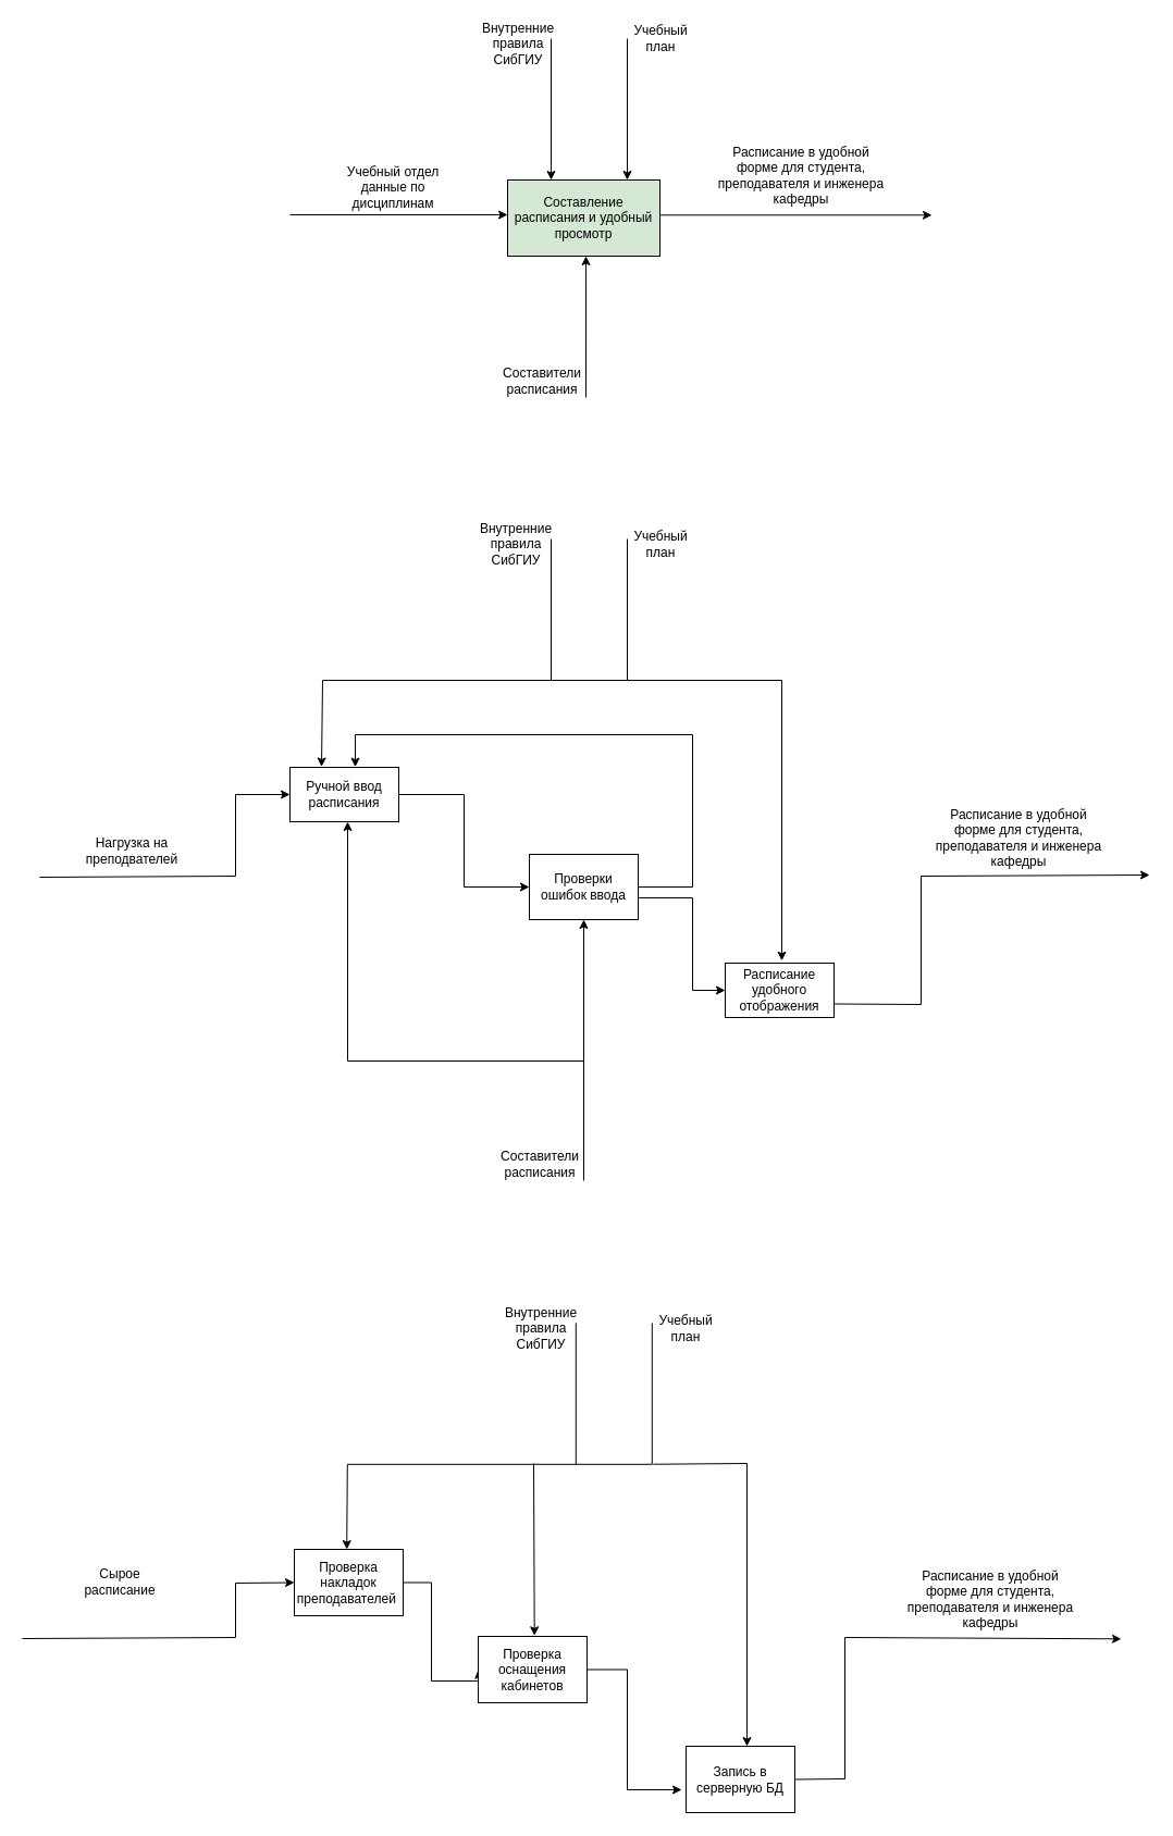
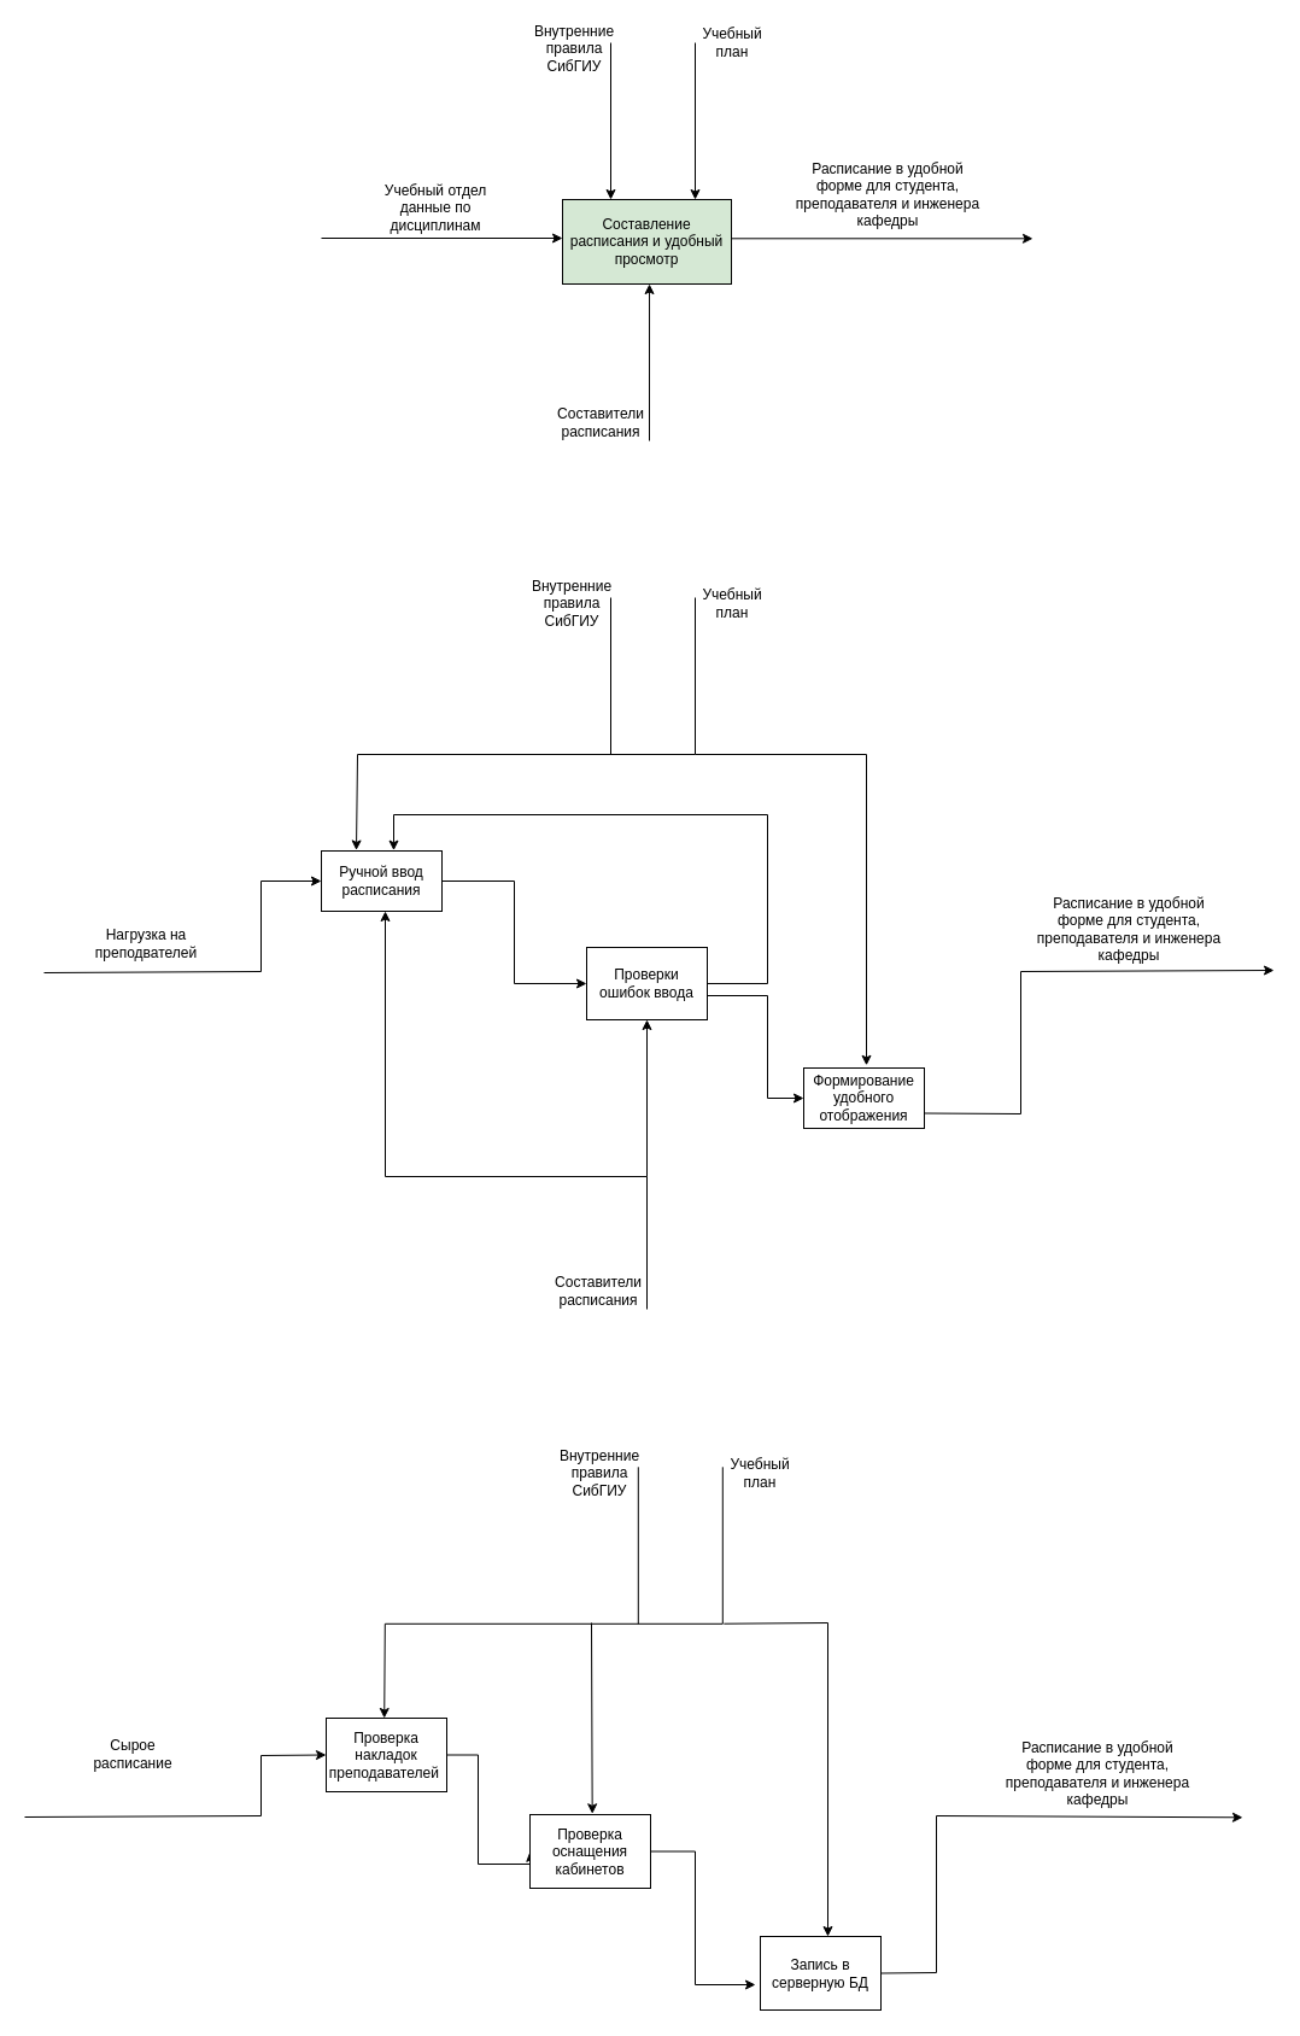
  <mxCell id="0" />
  <mxCell id="1" parent="0" />
  <mxCell id="2" value="Составление расписания и удобный просмотр" style="rounded=0;whiteSpace=wrap;html=1;fillColor=#d5e8d4;" parent="1" vertex="1"><mxGeometry x="466" y="165" width="140" height="70" as="geometry" /></mxCell>
  <mxCell id="3" value="" style="endArrow=classic;html=1;rounded=0;" parent="1" edge="1"><mxGeometry width="50" height="50" relative="1" as="geometry"><mxPoint x="266" y="197" as="sourcePoint" /><mxPoint x="466" y="197" as="targetPoint" /></mxGeometry></mxCell>
  <mxCell id="4" value="Учебный отдел данные по дисциплинам" style="text;strokeColor=none;align=center;fillColor=none;html=1;verticalAlign=middle;whiteSpace=wrap;rounded=0;" parent="1" vertex="1"><mxGeometry x="306" y="157" width="110" height="30" as="geometry" /></mxCell>
  <mxCell id="5" value="" style="endArrow=classic;html=1;rounded=0;" parent="1" edge="1"><mxGeometry width="50" height="50" relative="1" as="geometry"><mxPoint x="606" y="197.31" as="sourcePoint" /><mxPoint x="856" y="197.31" as="targetPoint" /></mxGeometry></mxCell>
  <mxCell id="6" value="Расписание в удобной форме для студента, преподавателя и инженера кафедры" style="text;strokeColor=none;align=center;fillColor=none;html=1;verticalAlign=middle;whiteSpace=wrap;rounded=0;" parent="1" vertex="1"><mxGeometry x="656" y="146" width="160" height="30" as="geometry" /></mxCell>
  <mxCell id="7" value="" style="endArrow=classic;html=1;rounded=0;" parent="1" edge="1"><mxGeometry width="50" height="50" relative="1" as="geometry"><mxPoint x="506" y="35" as="sourcePoint" /><mxPoint x="506" y="165" as="targetPoint" /></mxGeometry></mxCell>
  <mxCell id="8" value="Внутренние правила СибГИУ" style="text;strokeColor=none;align=center;fillColor=none;html=1;verticalAlign=middle;whiteSpace=wrap;rounded=0;" parent="1" vertex="1"><mxGeometry x="446" y="25" width="60" height="30" as="geometry" /></mxCell>
  <mxCell id="9" value="" style="endArrow=classic;html=1;rounded=0;" parent="1" edge="1"><mxGeometry width="50" height="50" relative="1" as="geometry"><mxPoint x="576" y="35" as="sourcePoint" /><mxPoint x="576" y="165" as="targetPoint" /></mxGeometry></mxCell>
  <mxCell id="10" value="Учебный план" style="text;strokeColor=none;align=center;fillColor=none;html=1;verticalAlign=middle;whiteSpace=wrap;rounded=0;" parent="1" vertex="1"><mxGeometry x="577" y="20" width="60" height="30" as="geometry" /></mxCell>
  <mxCell id="11" value="" style="endArrow=classic;html=1;rounded=0;entryX=0.286;entryY=1;entryDx=0;entryDy=0;entryPerimeter=0;" parent="1" edge="1"><mxGeometry width="50" height="50" relative="1" as="geometry"><mxPoint x="538" y="365" as="sourcePoint" /><mxPoint x="538.04" y="235" as="targetPoint" /></mxGeometry></mxCell>
  <mxCell id="12" value="Составители расписания" style="text;strokeColor=none;align=center;fillColor=none;html=1;verticalAlign=middle;whiteSpace=wrap;rounded=0;" parent="1" vertex="1"><mxGeometry x="468" y="335" width="60" height="30" as="geometry" /></mxCell>
  <mxCell id="13" value="" style="endArrow=classic;html=1;rounded=0;entryX=0;entryY=0.5;entryDx=0;entryDy=0;" parent="1" target="23" edge="1"><mxGeometry width="50" height="50" relative="1" as="geometry"><mxPoint x="36" y="806" as="sourcePoint" /><mxPoint x="236" y="806" as="targetPoint" /><Array as="points"><mxPoint x="216" y="805" /><mxPoint x="216" y="730" /></Array></mxGeometry></mxCell>
  <mxCell id="14" value="Нагрузка на преподвателей" style="text;strokeColor=none;align=center;fillColor=none;html=1;verticalAlign=middle;whiteSpace=wrap;rounded=0;" parent="1" vertex="1"><mxGeometry x="86" y="767" width="70" height="30" as="geometry" /></mxCell>
  <mxCell id="15" value="" style="endArrow=classic;html=1;rounded=0;exitX=1;exitY=0.75;exitDx=0;exitDy=0;" parent="1" source="27" edge="1"><mxGeometry width="50" height="50" relative="1" as="geometry"><mxPoint x="806" y="804" as="sourcePoint" /><mxPoint x="1056" y="804" as="targetPoint" /><Array as="points"><mxPoint x="846" y="923" /><mxPoint x="846" y="805" /></Array></mxGeometry></mxCell>
  <mxCell id="16" value="Расписание в удобной форме для студента, преподавателя и инженера кафедры" style="text;strokeColor=none;align=center;fillColor=none;html=1;verticalAlign=middle;whiteSpace=wrap;rounded=0;" parent="1" vertex="1"><mxGeometry x="856" y="755" width="160" height="30" as="geometry" /></mxCell>
  <mxCell id="17" value="Внутренние правила СибГИУ" style="text;strokeColor=none;align=center;fillColor=none;html=1;verticalAlign=middle;whiteSpace=wrap;rounded=0;" parent="1" vertex="1"><mxGeometry x="444" y="485" width="60" height="30" as="geometry" /></mxCell>
  <mxCell id="18" value="" style="endArrow=classic;html=1;rounded=0;entryX=0.29;entryY=-0.011;entryDx=0;entryDy=0;entryPerimeter=0;" parent="1" target="23" edge="1"><mxGeometry width="50" height="50" relative="1" as="geometry"><mxPoint x="576" y="495" as="sourcePoint" /><mxPoint x="576" y="630" as="targetPoint" /><Array as="points"><mxPoint x="576" y="625" /><mxPoint x="296" y="625" /></Array></mxGeometry></mxCell>
  <mxCell id="19" value="Учебный план" style="text;strokeColor=none;align=center;fillColor=none;html=1;verticalAlign=middle;whiteSpace=wrap;rounded=0;" parent="1" vertex="1"><mxGeometry x="577" y="485" width="60" height="30" as="geometry" /></mxCell>
  <mxCell id="20" value="" style="endArrow=classic;html=1;rounded=0;" parent="1" edge="1"><mxGeometry width="50" height="50" relative="1" as="geometry"><mxPoint x="536" y="1085" as="sourcePoint" /><mxPoint x="319" y="755" as="targetPoint" /><Array as="points"><mxPoint x="536" y="975" /><mxPoint x="319" y="975" /></Array></mxGeometry></mxCell>
  <mxCell id="21" value="Составители расписания" style="text;strokeColor=none;align=center;fillColor=none;html=1;verticalAlign=middle;whiteSpace=wrap;rounded=0;" parent="1" vertex="1"><mxGeometry x="466" y="1055" width="60" height="30" as="geometry" /></mxCell>
  <mxCell id="22" style="edgeStyle=orthogonalEdgeStyle;rounded=0;orthogonalLoop=1;jettySize=auto;html=1;entryX=0;entryY=0.5;entryDx=0;entryDy=0;" parent="1" source="23" target="26" edge="1"><mxGeometry relative="1" as="geometry" /></mxCell>
  <mxCell id="23" value="Ручной ввод расписания" style="rounded=0;whiteSpace=wrap;html=1;" parent="1" vertex="1"><mxGeometry x="266" y="705" width="100" height="50" as="geometry" /></mxCell>
  <mxCell id="24" style="edgeStyle=orthogonalEdgeStyle;rounded=0;orthogonalLoop=1;jettySize=auto;html=1;entryX=0.6;entryY=-0.007;entryDx=0;entryDy=0;entryPerimeter=0;" parent="1" source="26" target="23" edge="1"><mxGeometry relative="1" as="geometry"><Array as="points"><mxPoint x="636" y="815" /><mxPoint x="636" y="675" /><mxPoint x="326" y="675" /></Array></mxGeometry></mxCell>
  <mxCell id="25" style="edgeStyle=orthogonalEdgeStyle;rounded=0;orthogonalLoop=1;jettySize=auto;html=1;entryX=0;entryY=0.5;entryDx=0;entryDy=0;" parent="1" source="26" target="27" edge="1"><mxGeometry relative="1" as="geometry"><Array as="points"><mxPoint x="636" y="825" /><mxPoint x="636" y="910" /></Array><mxPoint x="636" y="915" as="targetPoint" /></mxGeometry></mxCell>
  <mxCell id="26" value="Проверки ошибок ввода" style="rounded=0;whiteSpace=wrap;html=1;" parent="1" vertex="1"><mxGeometry x="486" y="785" width="100" height="60" as="geometry" /></mxCell>
- <mxCell id="27" value="Расписание удобного отображения" style="rounded=0;whiteSpace=wrap;html=1;" parent="1" vertex="1"><mxGeometry x="666" y="885" width="100" height="50" as="geometry" /></mxCell>
+ <mxCell id="27" value="Формирование удобного отображения" style="rounded=0;whiteSpace=wrap;html=1;" parent="1" vertex="1"><mxGeometry x="666" y="885" width="100" height="50" as="geometry" /></mxCell>
  <mxCell id="28" value="" style="endArrow=classic;html=1;rounded=0;entryX=0.52;entryY=-0.044;entryDx=0;entryDy=0;entryPerimeter=0;" parent="1" target="27" edge="1"><mxGeometry width="50" height="50" relative="1" as="geometry"><mxPoint x="576" y="625" as="sourcePoint" /><mxPoint x="776" y="695" as="targetPoint" /><Array as="points"><mxPoint x="718" y="625" /></Array></mxGeometry></mxCell>
  <mxCell id="29" value="" style="endArrow=none;html=1;rounded=0;" parent="1" edge="1"><mxGeometry width="50" height="50" relative="1" as="geometry"><mxPoint x="506" y="625" as="sourcePoint" /><mxPoint x="506" y="495" as="targetPoint" /></mxGeometry></mxCell>
  <mxCell id="30" value="" style="endArrow=classic;html=1;rounded=0;entryX=0.5;entryY=1;entryDx=0;entryDy=0;" parent="1" target="26" edge="1"><mxGeometry width="50" height="50" relative="1" as="geometry"><mxPoint x="536" y="975" as="sourcePoint" /><mxPoint x="632" y="875" as="targetPoint" /></mxGeometry></mxCell>
  <mxCell id="31" value="" style="endArrow=classic;html=1;rounded=0;entryX=0;entryY=0.5;entryDx=0;entryDy=0;" parent="1" target="36" edge="1"><mxGeometry width="50" height="50" relative="1" as="geometry"><mxPoint x="20" y="1506" as="sourcePoint" /><mxPoint x="220" y="1506" as="targetPoint" /><Array as="points"><mxPoint x="216" y="1505" /><mxPoint x="216" y="1455" /></Array></mxGeometry></mxCell>
  <mxCell id="32" value="Сырое расписание" style="text;strokeColor=none;align=center;fillColor=none;html=1;verticalAlign=middle;whiteSpace=wrap;rounded=0;" parent="1" vertex="1"><mxGeometry x="80" y="1439" width="60" height="30" as="geometry" /></mxCell>
  <mxCell id="33" value="" style="endArrow=classic;html=1;rounded=0;exitX=1;exitY=0.5;exitDx=0;exitDy=0;" parent="1" source="39" edge="1"><mxGeometry width="50" height="50" relative="1" as="geometry"><mxPoint x="780" y="1506.31" as="sourcePoint" /><mxPoint x="1030" y="1506.31" as="targetPoint" /><Array as="points"><mxPoint x="776" y="1635" /><mxPoint x="776" y="1505" /></Array></mxGeometry></mxCell>
  <mxCell id="34" value="Расписание в удобной форме для студента, преподавателя и инженера кафедры" style="text;strokeColor=none;align=center;fillColor=none;html=1;verticalAlign=middle;whiteSpace=wrap;rounded=0;" parent="1" vertex="1"><mxGeometry x="830" y="1455" width="160" height="30" as="geometry" /></mxCell>
  <mxCell id="35" style="edgeStyle=orthogonalEdgeStyle;rounded=0;orthogonalLoop=1;jettySize=auto;html=1;entryX=0;entryY=0.5;entryDx=0;entryDy=0;" parent="1" source="36" target="38" edge="1"><mxGeometry relative="1" as="geometry"><mxPoint x="396" y="1545" as="targetPoint" /><Array as="points"><mxPoint x="396" y="1454" /><mxPoint x="396" y="1545" /><mxPoint x="440" y="1545" /><mxPoint x="440" y="1534" /></Array></mxGeometry></mxCell>
  <mxCell id="36" value="Проверка накладок преподавателей&amp;nbsp;" style="rounded=0;whiteSpace=wrap;html=1;" parent="1" vertex="1"><mxGeometry x="270" y="1424" width="100" height="61" as="geometry" /></mxCell>
  <mxCell id="37" style="edgeStyle=orthogonalEdgeStyle;rounded=0;orthogonalLoop=1;jettySize=auto;html=1;" parent="1" source="38" edge="1"><mxGeometry relative="1" as="geometry"><mxPoint x="626" y="1645" as="targetPoint" /><Array as="points"><mxPoint x="576" y="1534" /><mxPoint x="576" y="1645" /></Array></mxGeometry></mxCell>
  <mxCell id="38" value="Проверка оснащения кабинетов" style="rounded=0;whiteSpace=wrap;html=1;" parent="1" vertex="1"><mxGeometry x="439" y="1504" width="100" height="61" as="geometry" /></mxCell>
  <mxCell id="39" value="Запись в серверную БД" style="rounded=0;whiteSpace=wrap;html=1;" parent="1" vertex="1"><mxGeometry x="630" y="1605" width="100" height="61" as="geometry" /></mxCell>
  <mxCell id="40" value="Внутренние правила СибГИУ" style="text;strokeColor=none;align=center;fillColor=none;html=1;verticalAlign=middle;whiteSpace=wrap;rounded=0;" parent="1" vertex="1"><mxGeometry x="466.8" y="1205.8" width="60" height="30" as="geometry" /></mxCell>
  <mxCell id="41" value="" style="endArrow=classic;html=1;rounded=0;entryX=0.294;entryY=-0.036;entryDx=0;entryDy=0;entryPerimeter=0;" parent="1" edge="1"><mxGeometry width="50" height="50" relative="1" as="geometry"><mxPoint x="598.8" y="1215.8" as="sourcePoint" /><mxPoint x="318.2" y="1424" as="targetPoint" /><Array as="points"><mxPoint x="598.8" y="1345.8" /><mxPoint x="318.8" y="1345.8" /></Array></mxGeometry></mxCell>
  <mxCell id="42" value="Учебный план" style="text;strokeColor=none;align=center;fillColor=none;html=1;verticalAlign=middle;whiteSpace=wrap;rounded=0;" parent="1" vertex="1"><mxGeometry x="599.8" y="1205.8" width="60" height="30" as="geometry" /></mxCell>
  <mxCell id="43" value="" style="endArrow=none;html=1;rounded=0;" parent="1" edge="1"><mxGeometry width="50" height="50" relative="1" as="geometry"><mxPoint x="528.8" y="1345.8" as="sourcePoint" /><mxPoint x="528.8" y="1215.8" as="targetPoint" /></mxGeometry></mxCell>
  <mxCell id="44" value="" style="endArrow=classic;html=1;rounded=0;entryX=0.477;entryY=-0.012;entryDx=0;entryDy=0;entryPerimeter=0;" parent="1" edge="1"><mxGeometry width="50" height="50" relative="1" as="geometry"><mxPoint x="490" y="1345" as="sourcePoint" /><mxPoint x="490.7" y="1503.268" as="targetPoint" /></mxGeometry></mxCell>
  <mxCell id="45" value="" style="endArrow=classic;html=1;rounded=0;entryX=0.56;entryY=0;entryDx=0;entryDy=0;entryPerimeter=0;" parent="1" target="39" edge="1"><mxGeometry width="50" height="50" relative="1" as="geometry"><mxPoint x="599.8" y="1345.73" as="sourcePoint" /><mxPoint x="600.5" y="1503.998" as="targetPoint" /><Array as="points"><mxPoint x="686" y="1345" /></Array></mxGeometry></mxCell>
